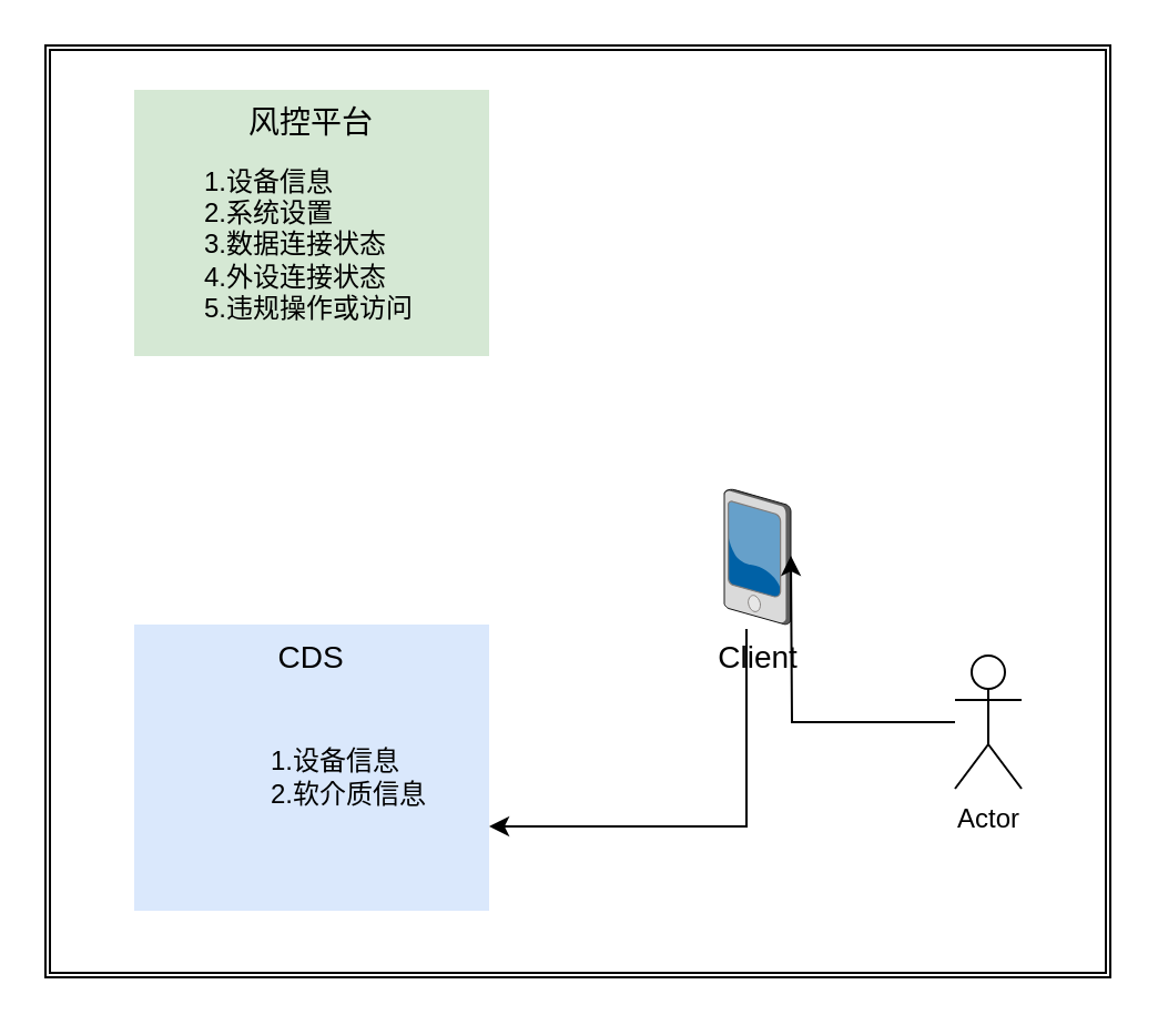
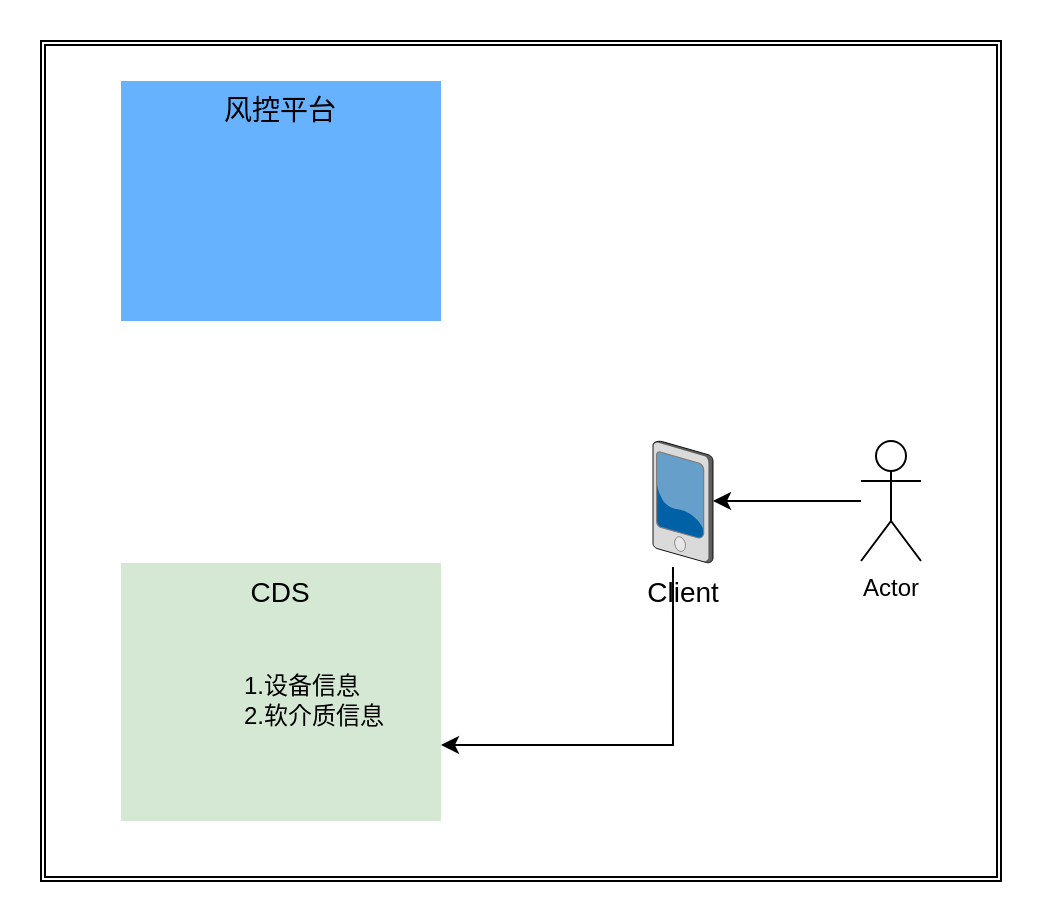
  <mxCell id="0" style=";html=1;" />
  <mxCell id="1" style=";html=1;" parent="0" />
  <mxCell id="2" value="" style="shape=ext;double=1;rounded=0;whiteSpace=wrap;html=1;align=left;fillColor=none;" vertex="1" parent="1"><mxGeometry x="20" y="20" width="480" height="420" as="geometry" /></mxCell>
- <mxCell id="3" value="风控平台" style="whiteSpace=wrap;html=1;fillColor=#d5e8d4;fontSize=14;strokeColor=none;verticalAlign=top;" parent="1" vertex="1"><mxGeometry x="60" y="40" width="160" height="120" as="geometry" /></mxCell>
- <mxCell id="4" value="CDS" style="whiteSpace=wrap;html=1;fillColor=#dae8fc;fontSize=14;strokeColor=none;verticalAlign=top;" parent="1" vertex="1"><mxGeometry x="60" y="281" width="160" height="129" as="geometry" /></mxCell>
+ <mxCell id="3" value="风控平台" style="whiteSpace=wrap;html=1;fillColor=#66b2ff;fontSize=14;strokeColor=none;verticalAlign=top;" parent="1" vertex="1"><mxGeometry x="60" y="40" width="160" height="120" as="geometry" /></mxCell>
+ <mxCell id="4" value="CDS" style="whiteSpace=wrap;html=1;fillColor=#d5e8d4;fontSize=14;strokeColor=none;verticalAlign=top;" parent="1" vertex="1"><mxGeometry x="60" y="281" width="160" height="129" as="geometry" /></mxCell>
  <mxCell id="5" style="edgeStyle=orthogonalEdgeStyle;rounded=0;orthogonalLoop=1;jettySize=auto;html=1;exitX=0.333;exitY=1.033;exitDx=0;exitDy=0;exitPerimeter=0;" edge="1" parent="1" source="6"><mxGeometry relative="1" as="geometry"><mxPoint x="220" y="372" as="targetPoint" /><Array as="points"><mxPoint x="336" y="372" /></Array></mxGeometry></mxCell>
  <mxCell id="6" value="Client" style="verticalLabelPosition=bottom;aspect=fixed;html=1;verticalAlign=top;strokeColor=none;shape=mxgraph.citrix.pda;fillColor=#66B2FF;gradientColor=#0066CC;fontSize=14;" parent="1" vertex="1"><mxGeometry x="326" y="220" width="30" height="61" as="geometry" /></mxCell>
  <mxCell id="7" style="edgeStyle=orthogonalEdgeStyle;rounded=0;orthogonalLoop=1;jettySize=auto;html=1;" edge="1" parent="1" source="8"><mxGeometry relative="1" as="geometry"><mxPoint x="356" y="250" as="targetPoint" /></mxGeometry></mxCell>
- <mxCell id="8" value="Actor" style="shape=umlActor;verticalLabelPosition=bottom;verticalAlign=top;html=1;outlineConnect=0;" vertex="1" parent="1"><mxGeometry x="430" y="295" width="30" height="60" as="geometry" /></mxCell>
- <mxCell id="9" value="1.设备信息&lt;br&gt;2.系统设置&lt;br&gt;3.数据连接状态&lt;br&gt;4.外设连接状态&lt;br&gt;5.违规操作或访问" style="text;html=1;strokeColor=none;fillColor=none;align=left;verticalAlign=middle;whiteSpace=wrap;rounded=0;" vertex="1" parent="1"><mxGeometry x="90" y="100" width="100" height="20" as="geometry" /></mxCell>
+ <mxCell id="8" value="Actor" style="shape=umlActor;verticalLabelPosition=bottom;verticalAlign=top;html=1;outlineConnect=0;" vertex="1" parent="1"><mxGeometry x="430" y="220" width="30" height="60" as="geometry" /></mxCell>
  <mxCell id="10" value="1.设备信息&lt;br&gt;2.软介质信息" style="text;html=1;strokeColor=none;fillColor=none;align=left;verticalAlign=middle;whiteSpace=wrap;rounded=0;" vertex="1" parent="1"><mxGeometry x="120" y="340" width="80" height="20" as="geometry" /></mxCell>
